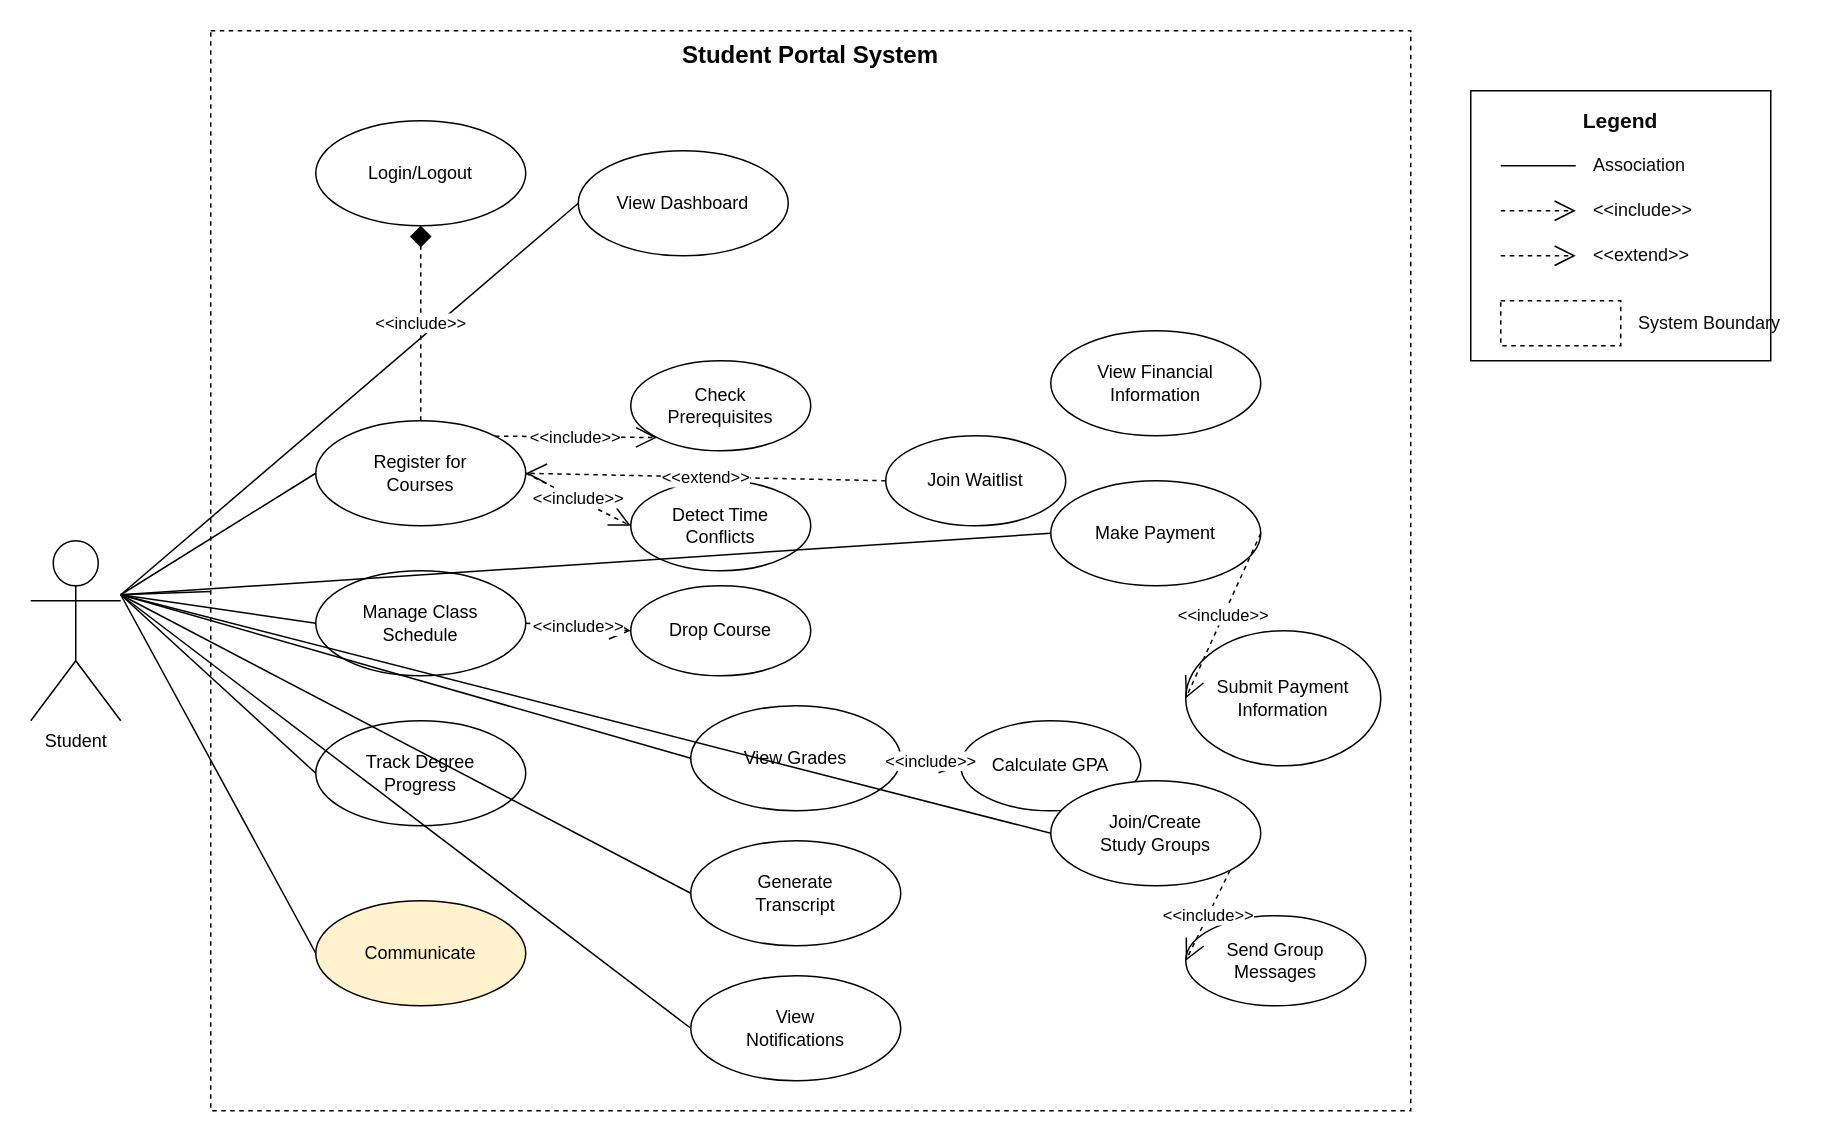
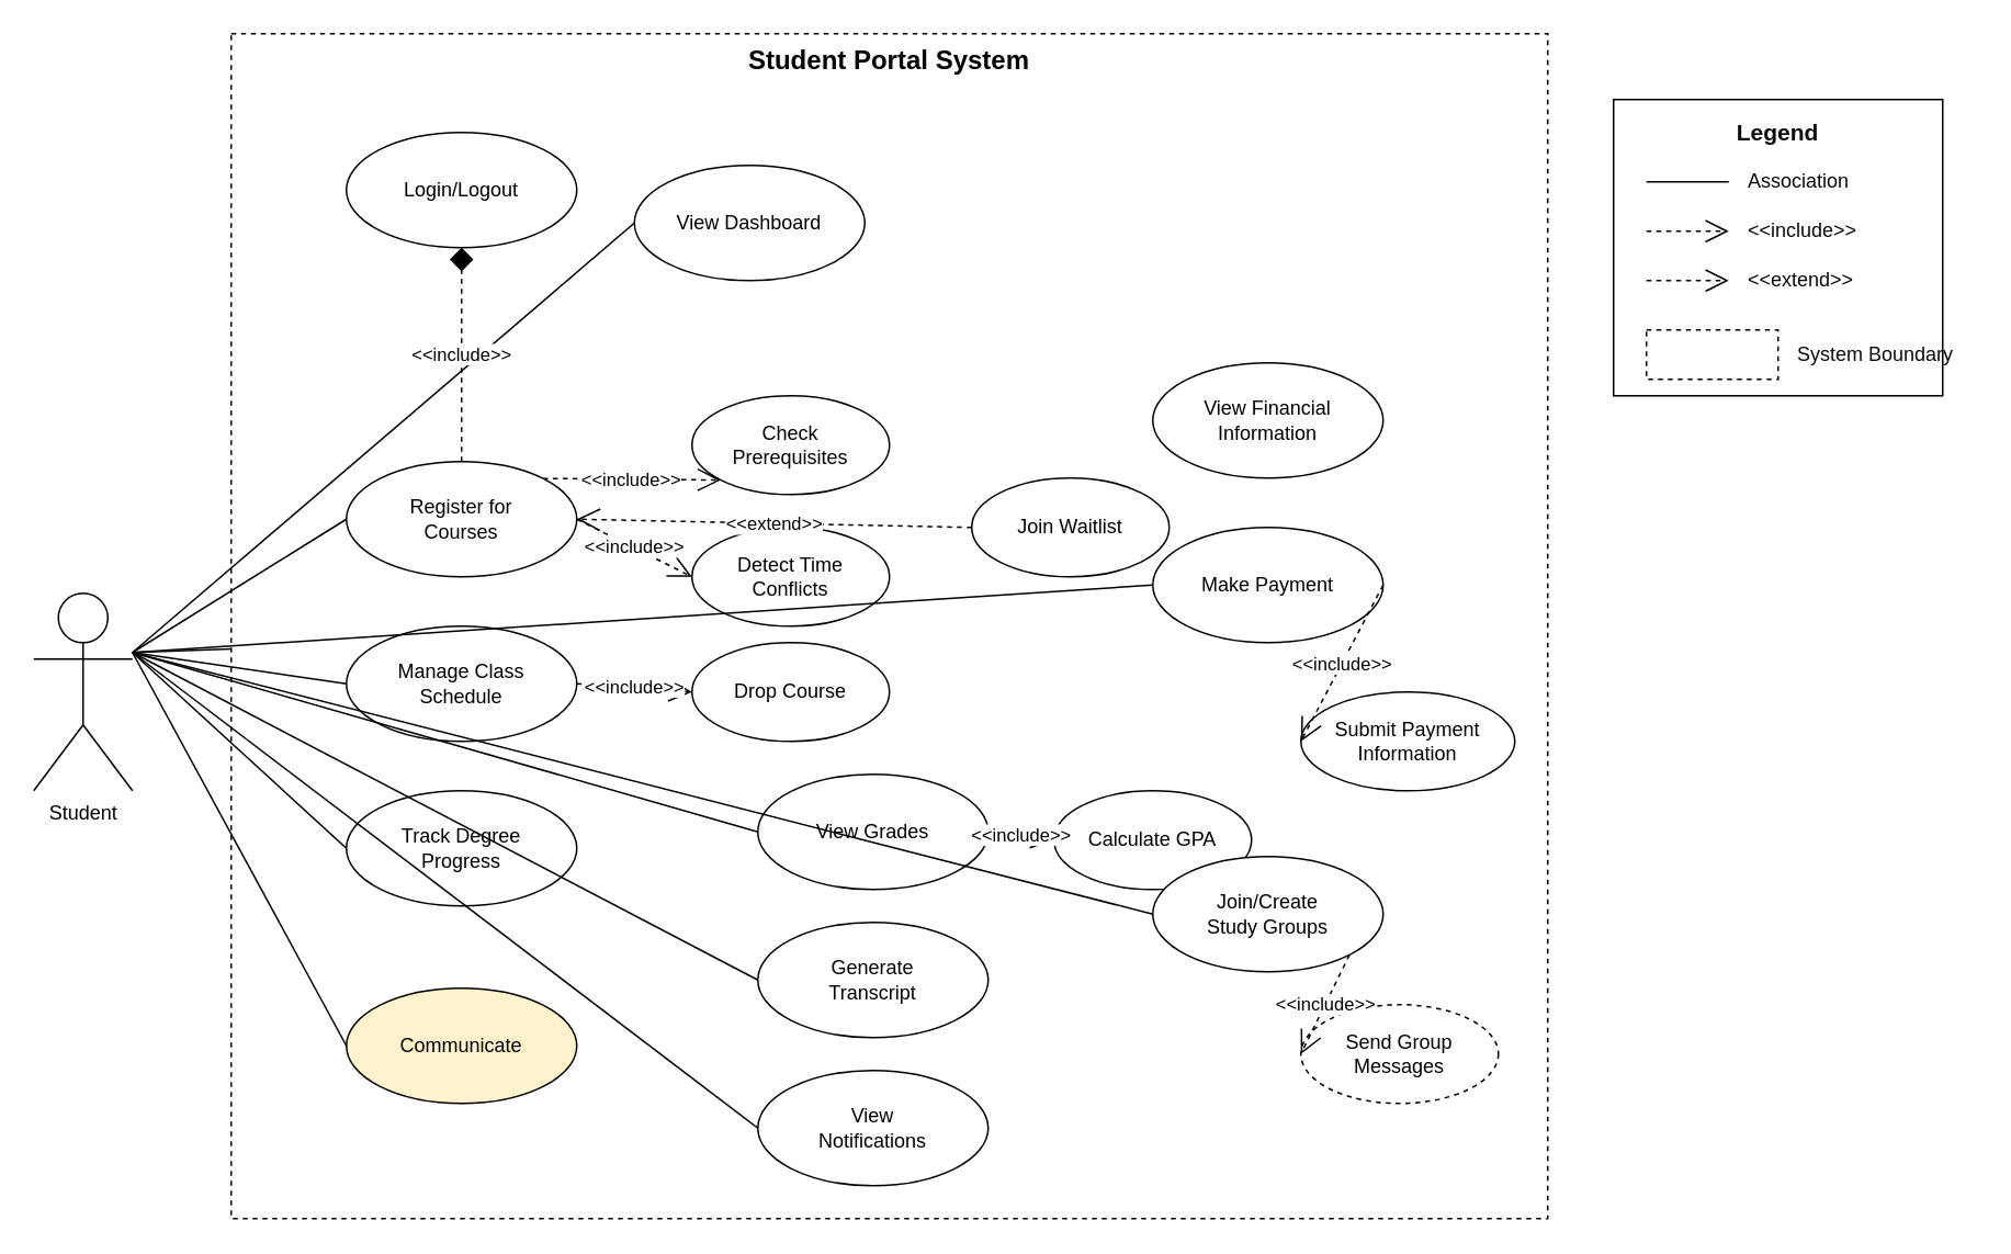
  <mxCell id="0" />
  <mxCell id="1" parent="0" />
  <mxCell id="2" value="Student Portal System" style="rounded=0;whiteSpace=wrap;html=1;fillColor=none;verticalAlign=top;fontSize=16;fontStyle=1;dashed=1;strokeColor=#000000;" parent="1" vertex="1"><mxGeometry x="140" y="20" width="800" height="720" as="geometry" /></mxCell>
  <mxCell id="3" value="Student" style="shape=umlActor;verticalLabelPosition=bottom;verticalAlign=top;html=1;fillColor=#FFFFFF;strokeColor=#000000;" parent="1" vertex="1"><mxGeometry x="20" y="360" width="60" height="120" as="geometry" /></mxCell>
  <mxCell id="4" value="Login/Logout" style="ellipse;whiteSpace=wrap;html=1;" parent="1" vertex="1"><mxGeometry x="210" y="80" width="140" height="70" as="geometry" /></mxCell>
  <mxCell id="5" value="View Dashboard" style="ellipse;whiteSpace=wrap;html=1;" parent="1" vertex="1"><mxGeometry x="385" y="100" width="140" height="70" as="geometry" /></mxCell>
  <mxCell id="6" value="Register for&#10;Courses" style="ellipse;whiteSpace=wrap;html=1;" parent="1" vertex="1"><mxGeometry x="210" y="280" width="140" height="70" as="geometry" /></mxCell>
  <mxCell id="7" value="Check&#10;Prerequisites" style="ellipse;whiteSpace=wrap;html=1;" parent="1" vertex="1"><mxGeometry x="420" y="240" width="120" height="60" as="geometry" /></mxCell>
  <mxCell id="8" value="Detect Time&#10;Conflicts" style="ellipse;whiteSpace=wrap;html=1;" parent="1" vertex="1"><mxGeometry x="420" y="320" width="120" height="60" as="geometry" /></mxCell>
  <mxCell id="9" value="Join Waitlist" style="ellipse;whiteSpace=wrap;html=1;" parent="1" vertex="1"><mxGeometry x="590" y="290" width="120" height="60" as="geometry" /></mxCell>
  <mxCell id="10" value="Manage Class&#10;Schedule" style="ellipse;whiteSpace=wrap;html=1;" parent="1" vertex="1"><mxGeometry x="210" y="380" width="140" height="70" as="geometry" /></mxCell>
  <mxCell id="11" value="Drop Course" style="ellipse;whiteSpace=wrap;html=1;" parent="1" vertex="1"><mxGeometry x="420" y="390" width="120" height="60" as="geometry" /></mxCell>
  <mxCell id="12" value="Track Degree&#10;Progress" style="ellipse;whiteSpace=wrap;html=1;" parent="1" vertex="1"><mxGeometry x="210" y="480" width="140" height="70" as="geometry" /></mxCell>
  <mxCell id="13" value="View Grades" style="ellipse;whiteSpace=wrap;html=1;" parent="1" vertex="1"><mxGeometry x="460" y="470" width="140" height="70" as="geometry" /></mxCell>
  <mxCell id="14" value="Calculate GPA" style="ellipse;whiteSpace=wrap;html=1;" parent="1" vertex="1"><mxGeometry x="640" y="480" width="120" height="60" as="geometry" /></mxCell>
  <mxCell id="15" value="Generate&#10;Transcript" style="ellipse;whiteSpace=wrap;html=1;" parent="1" vertex="1"><mxGeometry x="460" y="560" width="140" height="70" as="geometry" /></mxCell>
  <mxCell id="16" value="View Financial&#10;Information" style="ellipse;whiteSpace=wrap;html=1;" parent="1" vertex="1"><mxGeometry x="700" y="220" width="140" height="70" as="geometry" /></mxCell>
  <mxCell id="17" value="Make Payment" style="ellipse;whiteSpace=wrap;html=1;" parent="1" vertex="1"><mxGeometry x="700" y="320" width="140" height="70" as="geometry" /></mxCell>
- <mxCell id="18" value="Submit Payment&#10;Information" style="ellipse;whiteSpace=wrap;html=1;" parent="1" vertex="1"><mxGeometry x="790" y="420" width="130" height="90" as="geometry" /></mxCell>
+ <mxCell id="18" value="Submit Payment&#10;Information" style="ellipse;whiteSpace=wrap;html=1;" parent="1" vertex="1"><mxGeometry x="790" y="420" width="130" height="60" as="geometry" /></mxCell>
  <mxCell id="19" value="Join/Create&#10;Study Groups" style="ellipse;whiteSpace=wrap;html=1;" parent="1" vertex="1"><mxGeometry x="700" y="520" width="140" height="70" as="geometry" /></mxCell>
- <mxCell id="20" value="Send Group&#10;Messages" style="ellipse;whiteSpace=wrap;html=1;" parent="1" vertex="1"><mxGeometry x="790" y="610" width="120" height="60" as="geometry" /></mxCell>
+ <mxCell id="20" value="Send Group&#10;Messages" style="ellipse;whiteSpace=wrap;html=1;dashed=1;" parent="1" vertex="1"><mxGeometry x="790" y="610" width="120" height="60" as="geometry" /></mxCell>
  <mxCell id="21" value="View&#10;Notifications" style="ellipse;whiteSpace=wrap;html=1;" parent="1" vertex="1"><mxGeometry x="460" y="650" width="140" height="70" as="geometry" /></mxCell>
  <mxCell id="22" value="Communicate" style="ellipse;whiteSpace=wrap;html=1;fillColor=#fff2cc;" parent="1" vertex="1"><mxGeometry x="210" y="600" width="140" height="70" as="geometry" /></mxCell>
  <mxCell id="23" value="" style="endArrow=none;html=1;exitX=1;exitY=0.3;exitDx=0;exitDy=0;exitPerimeter=0;strokeColor=#000000;" parent="1" source="3" target="2" edge="1"><mxGeometry width="50" height="50" relative="1" as="geometry"><mxPoint x="340" y="430" as="sourcePoint" /><mxPoint x="390" y="380" as="targetPoint" /></mxGeometry></mxCell>
  <mxCell id="24" value="" style="endArrow=none;html=1;exitX=1;exitY=0.3;exitDx=0;exitDy=0;exitPerimeter=0;entryX=0;entryY=0.5;entryDx=0;entryDy=0;strokeColor=#000000;" parent="1" source="3" target="5" edge="1"><mxGeometry width="50" height="50" relative="1" as="geometry"><mxPoint x="340" y="430" as="sourcePoint" /><mxPoint x="390" y="380" as="targetPoint" /></mxGeometry></mxCell>
  <mxCell id="25" value="" style="endArrow=none;html=1;exitX=1;exitY=0.3;exitDx=0;exitDy=0;exitPerimeter=0;entryX=0;entryY=0.5;entryDx=0;entryDy=0;strokeColor=#000000;" parent="1" source="3" target="6" edge="1"><mxGeometry width="50" height="50" relative="1" as="geometry"><mxPoint x="340" y="430" as="sourcePoint" /><mxPoint x="390" y="380" as="targetPoint" /></mxGeometry></mxCell>
  <mxCell id="26" value="" style="endArrow=none;html=1;exitX=1;exitY=0.3;exitDx=0;exitDy=0;exitPerimeter=0;entryX=0;entryY=0.5;entryDx=0;entryDy=0;strokeColor=#000000;" parent="1" source="3" target="10" edge="1"><mxGeometry width="50" height="50" relative="1" as="geometry"><mxPoint x="340" y="430" as="sourcePoint" /><mxPoint x="390" y="380" as="targetPoint" /></mxGeometry></mxCell>
  <mxCell id="27" value="" style="endArrow=none;html=1;exitX=1;exitY=0.3;exitDx=0;exitDy=0;exitPerimeter=0;entryX=0;entryY=0.5;entryDx=0;entryDy=0;strokeColor=#000000;" parent="1" source="3" target="12" edge="1"><mxGeometry width="50" height="50" relative="1" as="geometry"><mxPoint x="340" y="430" as="sourcePoint" /><mxPoint x="390" y="380" as="targetPoint" /></mxGeometry></mxCell>
  <mxCell id="28" value="" style="endArrow=none;html=1;exitX=1;exitY=0.3;exitDx=0;exitDy=0;exitPerimeter=0;entryX=0;entryY=0.5;entryDx=0;entryDy=0;strokeColor=#000000;" parent="1" source="3" target="13" edge="1"><mxGeometry width="50" height="50" relative="1" as="geometry"><mxPoint x="340" y="430" as="sourcePoint" /><mxPoint x="390" y="380" as="targetPoint" /></mxGeometry></mxCell>
  <mxCell id="29" value="" style="endArrow=none;html=1;exitX=1;exitY=0.3;exitDx=0;exitDy=0;exitPerimeter=0;entryX=0;entryY=0.5;entryDx=0;entryDy=0;strokeColor=#000000;" parent="1" source="3" target="15" edge="1"><mxGeometry width="50" height="50" relative="1" as="geometry"><mxPoint x="340" y="430" as="sourcePoint" /><mxPoint x="390" y="380" as="targetPoint" /></mxGeometry></mxCell>
  <mxCell id="30" value="" style="endArrow=none;html=1;exitX=1;exitY=0.3;exitDx=0;exitDy=0;exitPerimeter=0;entryX=0;entryY=0.5;entryDx=0;entryDy=0;strokeColor=#000000;" parent="1" source="3" target="17" edge="1"><mxGeometry width="50" height="50" relative="1" as="geometry"><mxPoint x="340" y="430" as="sourcePoint" /><mxPoint x="390" y="380" as="targetPoint" /></mxGeometry></mxCell>
  <mxCell id="31" value="" style="endArrow=none;html=1;exitX=1;exitY=0.3;exitDx=0;exitDy=0;exitPerimeter=0;entryX=0;entryY=0.5;entryDx=0;entryDy=0;strokeColor=#000000;" parent="1" source="3" target="19" edge="1"><mxGeometry width="50" height="50" relative="1" as="geometry"><mxPoint x="340" y="430" as="sourcePoint" /><mxPoint x="390" y="380" as="targetPoint" /></mxGeometry></mxCell>
  <mxCell id="32" value="" style="endArrow=none;html=1;exitX=1;exitY=0.3;exitDx=0;exitDy=0;exitPerimeter=0;entryX=0;entryY=0.5;entryDx=0;entryDy=0;strokeColor=#000000;" parent="1" source="3" target="21" edge="1"><mxGeometry width="50" height="50" relative="1" as="geometry"><mxPoint x="340" y="430" as="sourcePoint" /><mxPoint x="390" y="380" as="targetPoint" /></mxGeometry></mxCell>
  <mxCell id="33" value="" style="endArrow=none;html=1;exitX=1;exitY=0.3;exitDx=0;exitDy=0;exitPerimeter=0;entryX=0;entryY=0.5;entryDx=0;entryDy=0;strokeColor=#000000;" parent="1" source="3" target="22" edge="1"><mxGeometry width="50" height="50" relative="1" as="geometry"><mxPoint x="340" y="430" as="sourcePoint" /><mxPoint x="390" y="380" as="targetPoint" /></mxGeometry></mxCell>
  <mxCell id="34" value="&amp;lt;&amp;lt;include&amp;gt;&amp;gt;" style="endArrow=diamond;endSize=12;dashed=1;html=1;exitX=0.5;exitY=0;exitDx=0;exitDy=0;entryX=0.5;entryY=1;entryDx=0;entryDy=0;strokeColor=#000000;" parent="1" source="6" target="4" edge="1"><mxGeometry width="160" relative="1" as="geometry"><mxPoint x="340" y="430" as="sourcePoint" /><mxPoint x="500" y="430" as="targetPoint" /></mxGeometry></mxCell>
  <mxCell id="35" value="&amp;lt;&amp;lt;include&amp;gt;&amp;gt;" style="endArrow=open;endSize=12;dashed=1;html=1;exitX=1;exitY=0;exitDx=0;exitDy=0;entryX=0;entryY=1;entryDx=0;entryDy=0;strokeColor=#000000;" parent="1" source="6" target="7" edge="1"><mxGeometry width="160" relative="1" as="geometry"><mxPoint x="340" y="430" as="sourcePoint" /><mxPoint x="500" y="430" as="targetPoint" /></mxGeometry></mxCell>
  <mxCell id="36" value="&amp;lt;&amp;lt;include&amp;gt;&amp;gt;" style="endArrow=open;endSize=12;dashed=1;html=1;exitX=1;exitY=0.5;exitDx=0;exitDy=0;entryX=0;entryY=0.5;entryDx=0;entryDy=0;strokeColor=#000000;" parent="1" source="6" target="8" edge="1"><mxGeometry width="160" relative="1" as="geometry"><mxPoint x="340" y="430" as="sourcePoint" /><mxPoint x="500" y="430" as="targetPoint" /></mxGeometry></mxCell>
  <mxCell id="37" value="&amp;lt;&amp;lt;include&amp;gt;&amp;gt;" style="endArrow=open;endSize=12;dashed=1;html=1;exitX=1;exitY=0.5;exitDx=0;exitDy=0;entryX=0;entryY=0.5;entryDx=0;entryDy=0;strokeColor=#000000;" parent="1" source="10" target="11" edge="1"><mxGeometry width="160" relative="1" as="geometry"><mxPoint x="340" y="430" as="sourcePoint" /><mxPoint x="500" y="430" as="targetPoint" /></mxGeometry></mxCell>
  <mxCell id="38" value="&amp;lt;&amp;lt;include&amp;gt;&amp;gt;" style="endArrow=open;endSize=12;dashed=1;html=1;exitX=1;exitY=0.5;exitDx=0;exitDy=0;entryX=0;entryY=0.5;entryDx=0;entryDy=0;strokeColor=#000000;" parent="1" source="13" target="14" edge="1"><mxGeometry width="160" relative="1" as="geometry"><mxPoint x="340" y="430" as="sourcePoint" /><mxPoint x="500" y="430" as="targetPoint" /></mxGeometry></mxCell>
  <mxCell id="39" value="&amp;lt;&amp;lt;include&amp;gt;&amp;gt;" style="endArrow=open;endSize=12;dashed=1;html=1;exitX=1;exitY=0.5;exitDx=0;exitDy=0;entryX=0;entryY=0.5;entryDx=0;entryDy=0;strokeColor=#000000;" parent="1" source="17" target="18" edge="1"><mxGeometry width="160" relative="1" as="geometry"><mxPoint x="340" y="430" as="sourcePoint" /><mxPoint x="500" y="430" as="targetPoint" /></mxGeometry></mxCell>
  <mxCell id="40" value="&amp;lt;&amp;lt;include&amp;gt;&amp;gt;" style="endArrow=open;endSize=12;dashed=1;html=1;exitX=1;exitY=1;exitDx=0;exitDy=0;entryX=0;entryY=0.5;entryDx=0;entryDy=0;strokeColor=#000000;" parent="1" source="19" target="20" edge="1"><mxGeometry width="160" relative="1" as="geometry"><mxPoint x="340" y="430" as="sourcePoint" /><mxPoint x="500" y="430" as="targetPoint" /></mxGeometry></mxCell>
  <mxCell id="41" value="&amp;lt;&amp;lt;extend&amp;gt;&amp;gt;" style="endArrow=open;endSize=12;dashed=1;html=1;exitX=0;exitY=0.5;exitDx=0;exitDy=0;entryX=1;entryY=0.5;entryDx=0;entryDy=0;strokeColor=#000000;" parent="1" source="9" target="6" edge="1"><mxGeometry width="160" relative="1" as="geometry"><mxPoint x="340" y="430" as="sourcePoint" /><mxPoint x="500" y="430" as="targetPoint" /></mxGeometry></mxCell>
  <mxCell id="42" value="" style="rounded=0;whiteSpace=wrap;html=1;fillColor=none;strokeColor=#000000;fontColor=#0B0B0B;" parent="1" vertex="1"><mxGeometry x="980" y="60" width="200" height="180" as="geometry" /></mxCell>
  <mxCell id="43" value="Legend" style="text;html=1;strokeColor=none;fillColor=none;align=center;verticalAlign=middle;whiteSpace=wrap;rounded=0;fontSize=14;fontStyle=1;fontColor=#0B0B0B;" parent="1" vertex="1"><mxGeometry x="1030" y="70" width="100" height="20" as="geometry" /></mxCell>
  <mxCell id="44" value="" style="endArrow=none;html=1;strokeColor=#000000;fontColor=#0B0B0B;" parent="1" edge="1"><mxGeometry width="50" height="50" relative="1" as="geometry"><mxPoint x="1000" y="110" as="sourcePoint" /><mxPoint x="1050" y="110" as="targetPoint" /></mxGeometry></mxCell>
  <mxCell id="45" value="Association" style="text;html=1;strokeColor=none;fillColor=none;align=left;verticalAlign=middle;whiteSpace=wrap;rounded=0;fontColor=#0B0B0B;" parent="1" vertex="1"><mxGeometry x="1060" y="100" width="100" height="20" as="geometry" /></mxCell>
  <mxCell id="46" value="" style="endArrow=open;endSize=12;dashed=1;html=1;strokeColor=#000000;fontColor=#0B0B0B;" parent="1" edge="1"><mxGeometry width="50" height="50" relative="1" as="geometry"><mxPoint x="1000" y="140" as="sourcePoint" /><mxPoint x="1050" y="140" as="targetPoint" /></mxGeometry></mxCell>
  <mxCell id="47" value="&amp;lt;&amp;lt;include&amp;gt;&amp;gt;" style="text;html=1;strokeColor=none;fillColor=none;align=left;verticalAlign=middle;whiteSpace=wrap;rounded=0;fontColor=#0B0B0B;" parent="1" vertex="1"><mxGeometry x="1060" y="130" width="100" height="20" as="geometry" /></mxCell>
  <mxCell id="48" value="" style="endArrow=open;endSize=12;dashed=1;html=1;strokeColor=#000000;fontColor=#0B0B0B;" parent="1" edge="1"><mxGeometry width="50" height="50" relative="1" as="geometry"><mxPoint x="1000" y="170" as="sourcePoint" /><mxPoint x="1050" y="170" as="targetPoint" /></mxGeometry></mxCell>
  <mxCell id="49" value="&amp;lt;&amp;lt;extend&amp;gt;&amp;gt;" style="text;html=1;strokeColor=none;fillColor=none;align=left;verticalAlign=middle;whiteSpace=wrap;rounded=0;fontColor=#0B0B0B;" parent="1" vertex="1"><mxGeometry x="1060" y="160" width="100" height="20" as="geometry" /></mxCell>
  <mxCell id="50" value="" style="rounded=0;whiteSpace=wrap;html=1;dashed=1;fontColor=#0B0B0B;" parent="1" vertex="1"><mxGeometry x="1000" y="200" width="80" height="30" as="geometry" /></mxCell>
  <mxCell id="51" value="System Boundary" style="text;html=1;align=left;verticalAlign=middle;whiteSpace=wrap;rounded=0;fontColor=#0B0B0B;" parent="1" vertex="1"><mxGeometry x="1090" y="200" width="110" height="30" as="geometry" /></mxCell>
